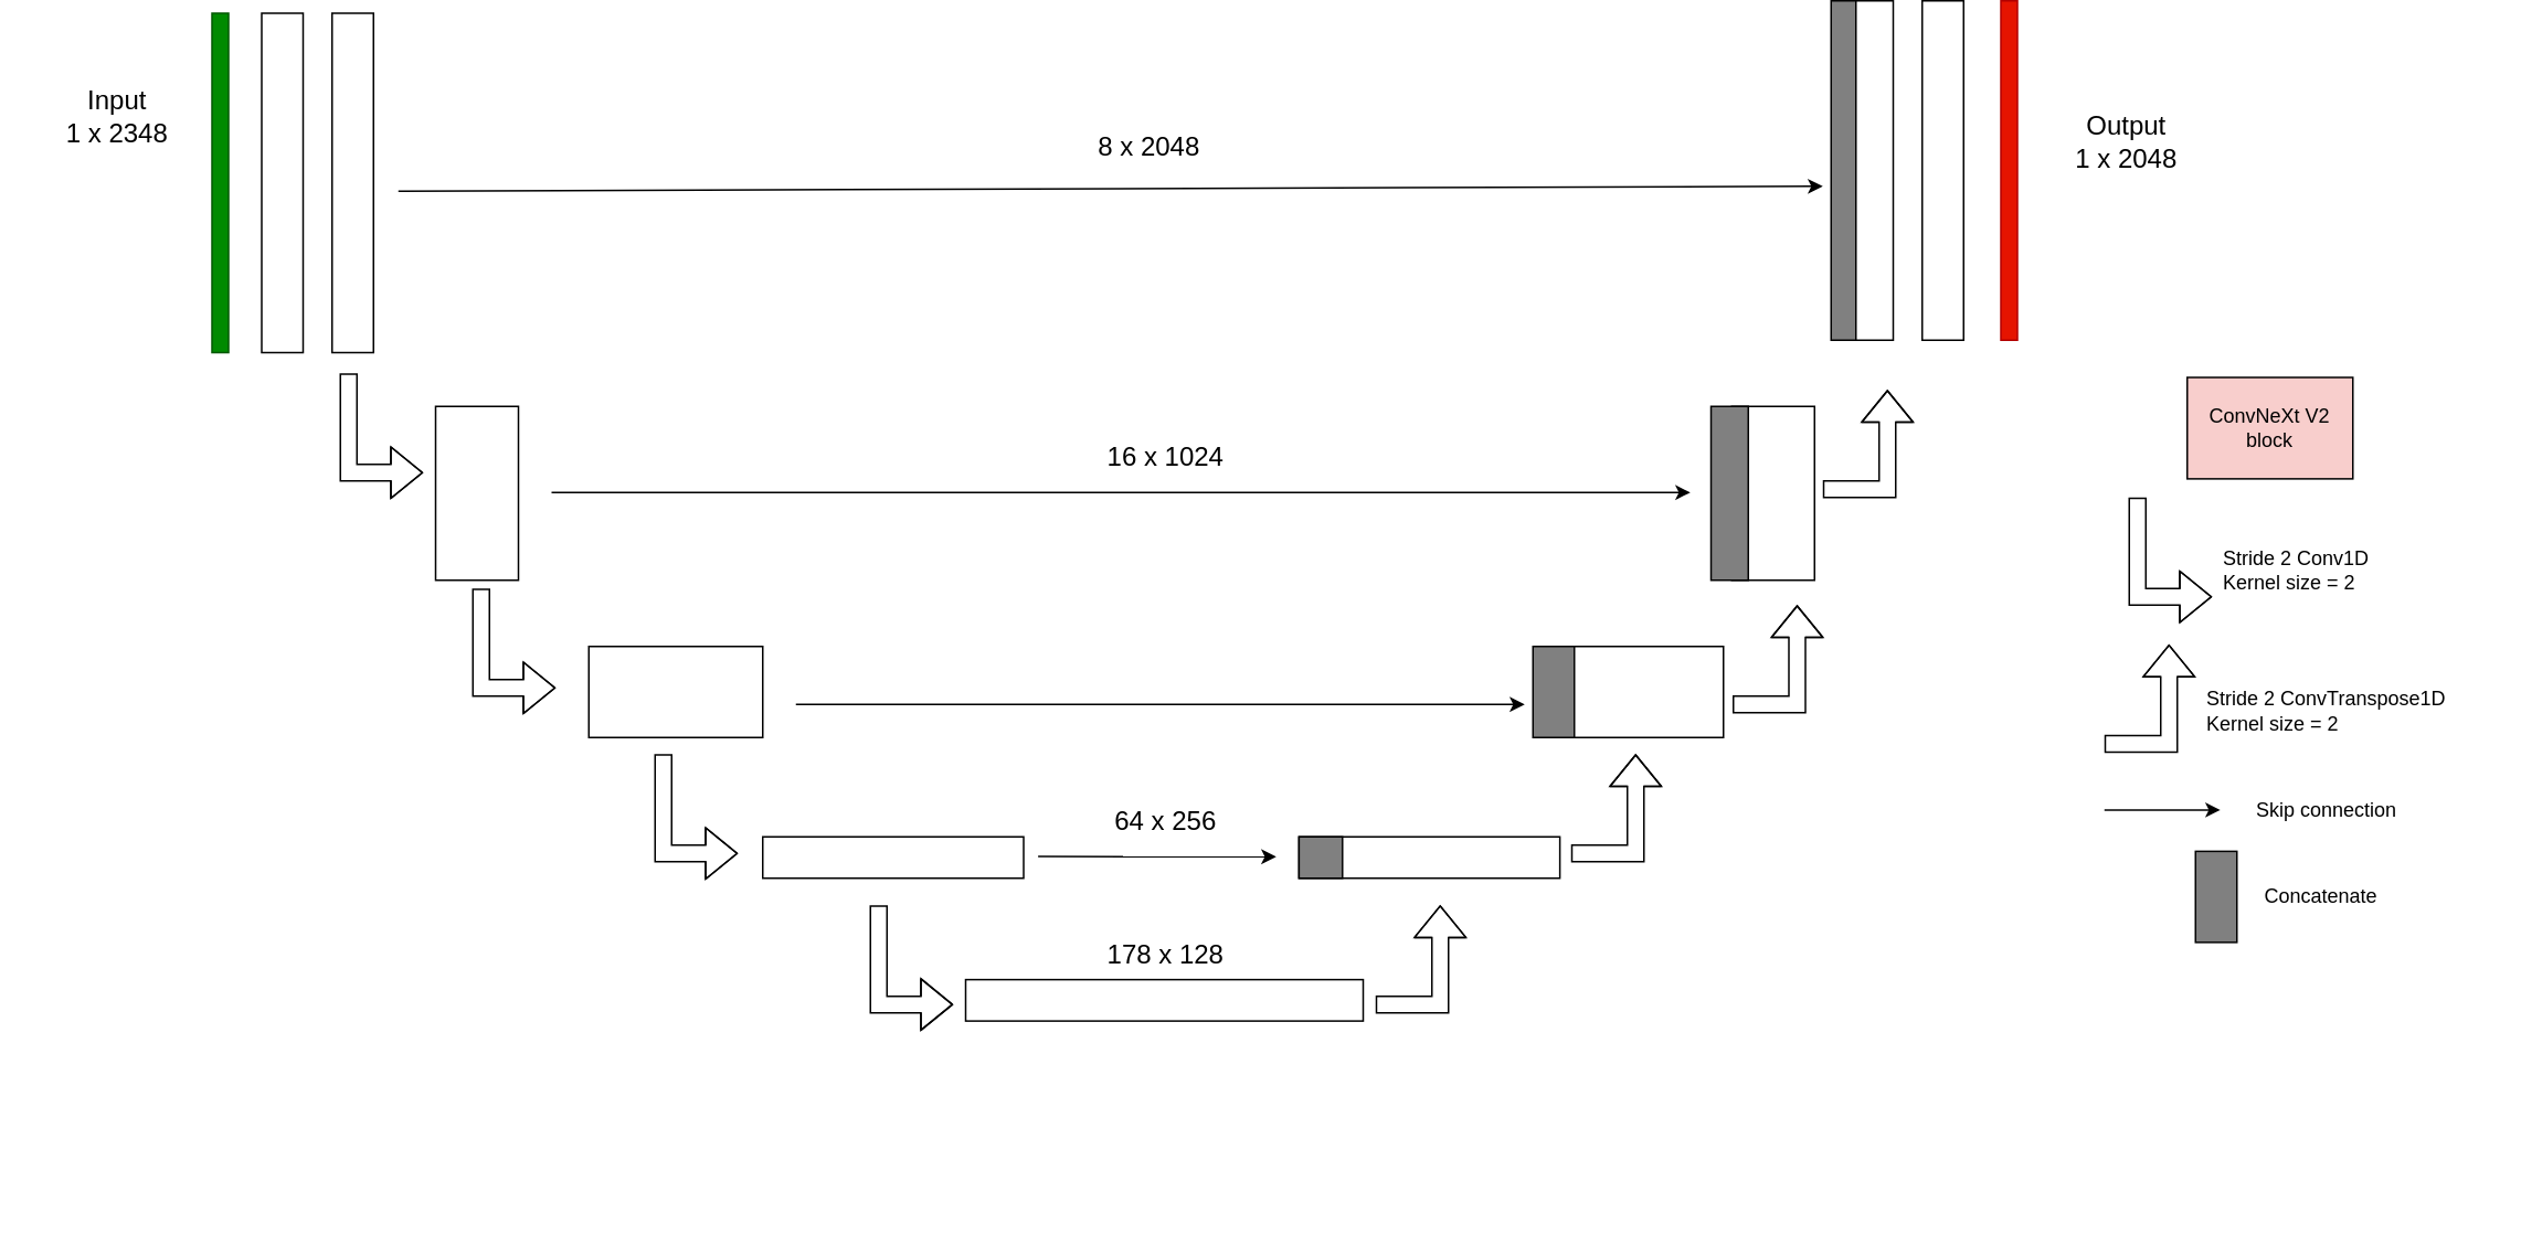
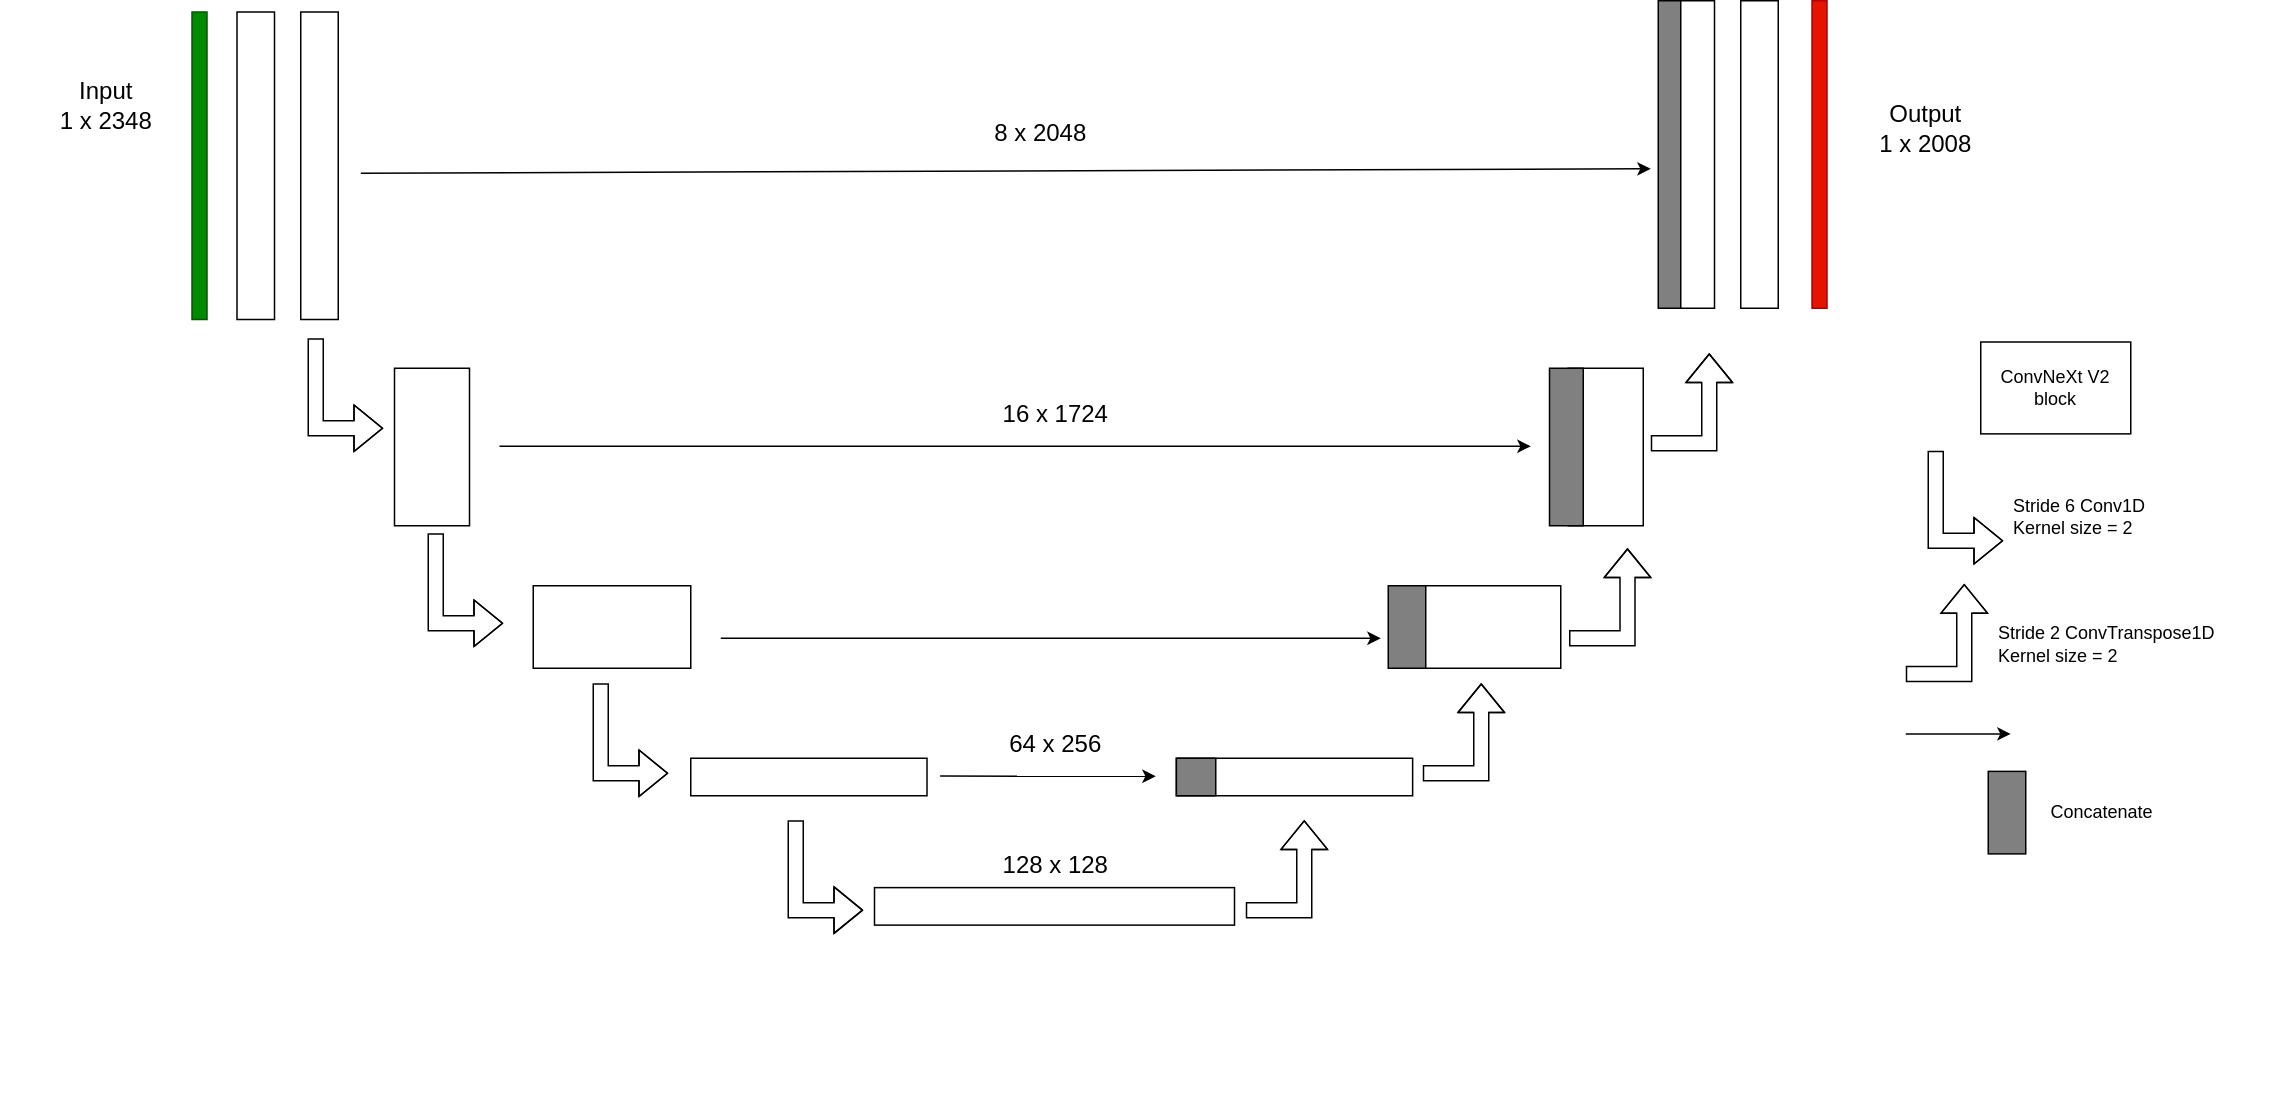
  <mxCell id="0" />
  <mxCell id="1" parent="0" />
  <mxCell id="2" value="" style="rounded=0;whiteSpace=wrap;html=1;rotation=-90;" vertex="1" parent="1"><mxGeometry x="67.5" y="67.5" width="205" height="25" as="geometry" /></mxCell>
  <mxCell id="3" value="" style="rounded=0;whiteSpace=wrap;html=1;rotation=-90;fillColor=#008a00;fontColor=#ffffff;strokeColor=#005700;" vertex="1" parent="1"><mxGeometry x="30" y="75" width="205" height="10" as="geometry" /></mxCell>
  <mxCell id="4" value="" style="rounded=0;whiteSpace=wrap;html=1;rotation=-90;" vertex="1" parent="1"><mxGeometry x="110" y="67.5" width="205" height="25" as="geometry" /></mxCell>
  <mxCell id="5" value="" style="rounded=0;whiteSpace=wrap;html=1;rotation=-90;" vertex="1" parent="1"><mxGeometry x="235" y="242.5" width="105" height="50" as="geometry" /></mxCell>
  <mxCell id="6" value="" style="rounded=0;whiteSpace=wrap;html=1;rotation=-90;" vertex="1" parent="1"><mxGeometry x="380" y="335" width="55" height="105" as="geometry" /></mxCell>
  <mxCell id="7" value="" style="rounded=0;whiteSpace=wrap;html=1;rotation=-90;" vertex="1" parent="1"><mxGeometry x="526.25" y="408.75" width="25" height="157.5" as="geometry" /></mxCell>
  <mxCell id="8" value="" style="rounded=0;whiteSpace=wrap;html=1;rotation=-90;" vertex="1" parent="1"><mxGeometry x="960" y="335" width="55" height="105" as="geometry" /></mxCell>
  <mxCell id="9" value="" style="rounded=0;whiteSpace=wrap;html=1;rotation=-90;" vertex="1" parent="1"><mxGeometry x="1017.5" y="242.5" width="105" height="50" as="geometry" /></mxCell>
  <mxCell id="10" value="" style="rounded=0;whiteSpace=wrap;html=1;rotation=-90;" vertex="1" parent="1"><mxGeometry x="1027.5" y="60" width="205" height="25" as="geometry" /></mxCell>
  <mxCell id="11" value="" style="rounded=0;whiteSpace=wrap;html=1;rotation=-90;fillColor=#e51400;fontColor=#ffffff;strokeColor=#B20000;" vertex="1" parent="1"><mxGeometry x="1110" y="67.5" width="205" height="10" as="geometry" /></mxCell>
  <mxCell id="12" value="" style="rounded=0;whiteSpace=wrap;html=1;rotation=-90;" vertex="1" parent="1"><mxGeometry x="1070" y="60" width="205" height="25" as="geometry" /></mxCell>
  <mxCell id="13" value="" style="endArrow=classic;html=1;rounded=0;" edge="1" parent="1"><mxGeometry width="50" height="50" relative="1" as="geometry"><mxPoint x="240" y="85" as="sourcePoint" /><mxPoint x="1100" y="82" as="targetPoint" /></mxGeometry></mxCell>
  <mxCell id="14" value="" style="endArrow=classic;html=1;rounded=0;" edge="1" parent="1"><mxGeometry width="50" height="50" relative="1" as="geometry"><mxPoint x="332.5" y="267" as="sourcePoint" /><mxPoint x="1020" y="267" as="targetPoint" /></mxGeometry></mxCell>
  <mxCell id="15" value="" style="endArrow=classic;html=1;rounded=0;" edge="1" parent="1"><mxGeometry width="50" height="50" relative="1" as="geometry"><mxPoint x="480" y="395" as="sourcePoint" /><mxPoint x="920" y="395" as="targetPoint" /></mxGeometry></mxCell>
  <mxCell id="16" value="" style="shape=flexArrow;endArrow=classic;html=1;rounded=0;" edge="1" parent="1"><mxGeometry width="50" height="50" relative="1" as="geometry"><mxPoint x="210" y="195" as="sourcePoint" /><mxPoint x="255" y="255" as="targetPoint" /><Array as="points"><mxPoint x="210" y="255" /></Array></mxGeometry></mxCell>
  <mxCell id="17" value="" style="shape=flexArrow;endArrow=classic;html=1;rounded=0;" edge="1" parent="1"><mxGeometry width="50" height="50" relative="1" as="geometry"><mxPoint x="290" y="325" as="sourcePoint" /><mxPoint x="335" y="385" as="targetPoint" /><Array as="points"><mxPoint x="290" y="385" /></Array></mxGeometry></mxCell>
  <mxCell id="18" value="" style="shape=flexArrow;endArrow=classic;html=1;rounded=0;" edge="1" parent="1"><mxGeometry width="50" height="50" relative="1" as="geometry"><mxPoint x="400" y="425" as="sourcePoint" /><mxPoint x="445" y="485" as="targetPoint" /><Array as="points"><mxPoint x="400" y="485" /></Array></mxGeometry></mxCell>
  <mxCell id="19" value="&lt;div style=&quot;font-size: 16px;&quot;&gt;Input&lt;/div&gt;&lt;div style=&quot;font-size: 16px;&quot;&gt;1 x 2348&lt;br style=&quot;font-size: 16px;&quot;&gt;&lt;/div&gt;" style="text;strokeColor=none;fillColor=none;html=1;fontSize=16;fontStyle=0;verticalAlign=middle;align=center;" vertex="1" parent="1"><mxGeometry x="20" y="20" width="100" height="40" as="geometry" /></mxCell>
  <mxCell id="20" value="&lt;div style=&quot;font-size: 16px;&quot;&gt;8 x 2048&lt;br style=&quot;font-size: 16px;&quot;&gt;&lt;/div&gt;" style="text;strokeColor=none;fillColor=none;html=1;fontSize=16;fontStyle=0;verticalAlign=middle;align=center;" vertex="1" parent="1"><mxGeometry x="642.5" y="37.5" width="100" height="40" as="geometry" /></mxCell>
- <mxCell id="21" value="&lt;div style=&quot;font-size: 16px;&quot;&gt;16 x 1024&lt;br style=&quot;font-size: 16px;&quot;&gt;&lt;/div&gt;" style="text;strokeColor=none;fillColor=none;html=1;fontSize=16;fontStyle=0;verticalAlign=middle;align=center;" vertex="1" parent="1"><mxGeometry x="652.5" y="225" width="100" height="40" as="geometry" /></mxCell>
+ <mxCell id="21" value="&lt;div style=&quot;font-size: 16px;&quot;&gt;16 x 1724&lt;br style=&quot;font-size: 16px;&quot;&gt;&lt;/div&gt;" style="text;strokeColor=none;fillColor=none;html=1;fontSize=16;fontStyle=0;verticalAlign=middle;align=center;" vertex="1" parent="1"><mxGeometry x="652.5" y="225" width="100" height="40" as="geometry" /></mxCell>
  <mxCell id="22" value="&lt;div style=&quot;font-size: 16px;&quot;&gt;64 x 256&lt;br style=&quot;font-size: 16px;&quot;&gt;&lt;/div&gt;" style="text;strokeColor=none;fillColor=none;html=1;fontSize=16;fontStyle=0;verticalAlign=middle;align=center;" vertex="1" parent="1"><mxGeometry x="652.5" y="445" width="100" height="40" as="geometry" /></mxCell>
  <mxCell id="23" value="" style="shape=flexArrow;endArrow=classic;html=1;rounded=0;" edge="1" parent="1"><mxGeometry width="50" height="50" relative="1" as="geometry"><mxPoint x="530" y="516.25" as="sourcePoint" /><mxPoint x="575" y="576.25" as="targetPoint" /><Array as="points"><mxPoint x="530" y="576.25" /></Array></mxGeometry></mxCell>
  <mxCell id="24" value="" style="rounded=0;whiteSpace=wrap;html=1;rotation=-90;" vertex="1" parent="1"><mxGeometry x="690" y="453.75" width="25" height="240" as="geometry" /></mxCell>
- <mxCell id="25" value="&lt;div style=&quot;font-size: 16px;&quot;&gt;178 x 128&lt;br style=&quot;font-size: 16px;&quot;&gt;&lt;/div&gt;" style="text;strokeColor=none;fillColor=none;html=1;fontSize=16;fontStyle=0;verticalAlign=middle;align=center;" vertex="1" parent="1"><mxGeometry x="652.5" y="526.25" width="100" height="40" as="geometry" /></mxCell>
+ <mxCell id="25" value="&lt;div style=&quot;font-size: 16px;&quot;&gt;128 x 128&lt;br style=&quot;font-size: 16px;&quot;&gt;&lt;/div&gt;" style="text;strokeColor=none;fillColor=none;html=1;fontSize=16;fontStyle=0;verticalAlign=middle;align=center;" vertex="1" parent="1"><mxGeometry x="652.5" y="526.25" width="100" height="40" as="geometry" /></mxCell>
  <mxCell id="26" value="" style="rounded=0;whiteSpace=wrap;html=1;rotation=-90;" vertex="1" parent="1"><mxGeometry x="850" y="408.75" width="25" height="157.5" as="geometry" /></mxCell>
  <mxCell id="27" value="" style="endArrow=classic;html=1;rounded=0;" edge="1" parent="1"><mxGeometry width="50" height="50" relative="1" as="geometry"><mxPoint x="626.25" y="486.91" as="sourcePoint" /><mxPoint x="770" y="487" as="targetPoint" /></mxGeometry></mxCell>
- <mxCell id="28" value="&lt;div style=&quot;font-size: 16px;&quot;&gt;Output&lt;/div&gt;&lt;div style=&quot;font-size: 16px;&quot;&gt;1 x 2048&lt;br style=&quot;font-size: 16px;&quot;&gt;&lt;/div&gt;" style="text;strokeColor=none;fillColor=none;html=1;fontSize=16;fontStyle=0;verticalAlign=middle;align=center;" vertex="1" parent="1"><mxGeometry x="1232.5" y="35" width="100" height="40" as="geometry" /></mxCell>
- <mxCell id="29" value="ConvNeXt V2 block" style="rounded=0;whiteSpace=wrap;html=1;rotation=0;fillColor=#f8cecc;" vertex="1" parent="1"><mxGeometry x="1320" y="197.5" width="100" height="61.25" as="geometry" /></mxCell>
+ <mxCell id="28" value="&lt;div style=&quot;font-size: 16px;&quot;&gt;Output&lt;/div&gt;&lt;div style=&quot;font-size: 16px;&quot;&gt;1 x 2008&lt;br style=&quot;font-size: 16px;&quot;&gt;&lt;/div&gt;" style="text;strokeColor=none;fillColor=none;html=1;fontSize=16;fontStyle=0;verticalAlign=middle;align=center;" vertex="1" parent="1"><mxGeometry x="1232.5" y="35" width="100" height="40" as="geometry" /></mxCell>
+ <mxCell id="29" value="ConvNeXt V2 block" style="rounded=0;whiteSpace=wrap;html=1;rotation=0;" vertex="1" parent="1"><mxGeometry x="1320" y="197.5" width="100" height="61.25" as="geometry" /></mxCell>
  <mxCell id="30" value="" style="shape=flexArrow;endArrow=classic;html=1;rounded=0;" edge="1" parent="1"><mxGeometry width="50" height="50" relative="1" as="geometry"><mxPoint x="1290" y="270" as="sourcePoint" /><mxPoint x="1335" y="330" as="targetPoint" /><Array as="points"><mxPoint x="1290" y="330" /></Array></mxGeometry></mxCell>
  <mxCell id="31" value="" style="shape=flexArrow;endArrow=classic;html=1;rounded=0;" edge="1" parent="1"><mxGeometry width="50" height="50" relative="1" as="geometry"><mxPoint x="1270" y="418.75" as="sourcePoint" /><mxPoint x="1309" y="358.75" as="targetPoint" /><Array as="points"><mxPoint x="1309" y="418.75" /></Array></mxGeometry></mxCell>
  <mxCell id="32" value="" style="shape=flexArrow;endArrow=classic;html=1;rounded=0;" edge="1" parent="1"><mxGeometry width="50" height="50" relative="1" as="geometry"><mxPoint x="830" y="576.25" as="sourcePoint" /><mxPoint x="869" y="516.25" as="targetPoint" /><Array as="points"><mxPoint x="869" y="576.25" /></Array></mxGeometry></mxCell>
  <mxCell id="33" value="" style="shape=flexArrow;endArrow=classic;html=1;rounded=0;" edge="1" parent="1"><mxGeometry width="50" height="50" relative="1" as="geometry"><mxPoint x="948" y="485" as="sourcePoint" /><mxPoint x="987" y="425" as="targetPoint" /><Array as="points"><mxPoint x="987" y="485" /></Array></mxGeometry></mxCell>
  <mxCell id="34" value="" style="shape=flexArrow;endArrow=classic;html=1;rounded=0;" edge="1" parent="1"><mxGeometry width="50" height="50" relative="1" as="geometry"><mxPoint x="1045.5" y="395" as="sourcePoint" /><mxPoint x="1084.5" y="335" as="targetPoint" /><Array as="points"><mxPoint x="1084.5" y="395" /></Array></mxGeometry></mxCell>
  <mxCell id="35" value="" style="shape=flexArrow;endArrow=classic;html=1;rounded=0;" edge="1" parent="1"><mxGeometry width="50" height="50" relative="1" as="geometry"><mxPoint x="1100" y="265" as="sourcePoint" /><mxPoint x="1139" y="205" as="targetPoint" /><Array as="points"><mxPoint x="1139" y="265" /></Array></mxGeometry></mxCell>
  <mxCell id="36" value="" style="endArrow=classic;html=1;rounded=0;" edge="1" parent="1"><mxGeometry width="50" height="50" relative="1" as="geometry"><mxPoint x="1270" y="458.75" as="sourcePoint" /><mxPoint x="1340" y="458.75" as="targetPoint" /></mxGeometry></mxCell>
- <mxCell id="37" value="&lt;div&gt;Stride 2 Conv1D&lt;/div&gt;&lt;div&gt;Kernel size = 2&lt;br&gt;&lt;/div&gt;" style="text;html=1;align=left;verticalAlign=middle;resizable=0;points=[];autosize=1;strokeColor=none;fillColor=none;" vertex="1" parent="1"><mxGeometry x="1340" y="293.75" width="110" height="40" as="geometry" /></mxCell>
+ <mxCell id="37" value="&lt;div&gt;Stride 6 Conv1D&lt;/div&gt;&lt;div&gt;Kernel size = 2&lt;br&gt;&lt;/div&gt;" style="text;html=1;align=left;verticalAlign=middle;resizable=0;points=[];autosize=1;strokeColor=none;fillColor=none;" vertex="1" parent="1"><mxGeometry x="1340" y="293.75" width="110" height="40" as="geometry" /></mxCell>
  <mxCell id="38" value="&lt;div&gt;Stride 2 ConvTranspose1D&lt;/div&gt;&lt;div&gt;Kernel size = 2&lt;br&gt;&lt;/div&gt;" style="text;html=1;align=left;verticalAlign=middle;resizable=0;points=[];autosize=1;strokeColor=none;fillColor=none;" vertex="1" parent="1"><mxGeometry x="1330" y="378.75" width="170" height="40" as="geometry" /></mxCell>
- <mxCell id="39" value="Skip connection" style="text;html=1;align=left;verticalAlign=middle;resizable=0;points=[];autosize=1;strokeColor=none;fillColor=none;" vertex="1" parent="1"><mxGeometry x="1360" y="443.75" width="110" height="30" as="geometry" /></mxCell>
  <mxCell id="40" value="" style="rounded=0;whiteSpace=wrap;html=1;rotation=-90;labelBackgroundColor=#333333;fillColor=#808080;" vertex="1" parent="1"><mxGeometry x="910" y="375" width="55" height="25" as="geometry" /></mxCell>
  <mxCell id="41" value="" style="rounded=0;whiteSpace=wrap;html=1;rotation=-90;fillColor=#808080;" vertex="1" parent="1"><mxGeometry x="991.25" y="256.25" width="105" height="22.5" as="geometry" /></mxCell>
  <mxCell id="42" value="" style="rounded=0;whiteSpace=wrap;html=1;rotation=-90;fillColor=#808080;" vertex="1" parent="1"><mxGeometry x="784.38" y="474.38" width="25" height="26.25" as="geometry" /></mxCell>
  <mxCell id="43" value="" style="rounded=0;whiteSpace=wrap;html=1;rotation=-90;fillColor=#808080;" vertex="1" parent="1"><mxGeometry x="1010" y="65" width="205" height="15" as="geometry" /></mxCell>
  <mxCell id="44" value="" style="rounded=0;whiteSpace=wrap;html=1;rotation=-90;labelBackgroundColor=#333333;fillColor=#808080;" vertex="1" parent="1"><mxGeometry x="1310" y="498.75" width="55" height="25" as="geometry" /></mxCell>
  <mxCell id="45" value="Concatenate" style="text;html=1;align=left;verticalAlign=middle;resizable=0;points=[];autosize=1;strokeColor=none;fillColor=none;" vertex="1" parent="1"><mxGeometry x="1365" y="496.25" width="90" height="30" as="geometry" /></mxCell>
